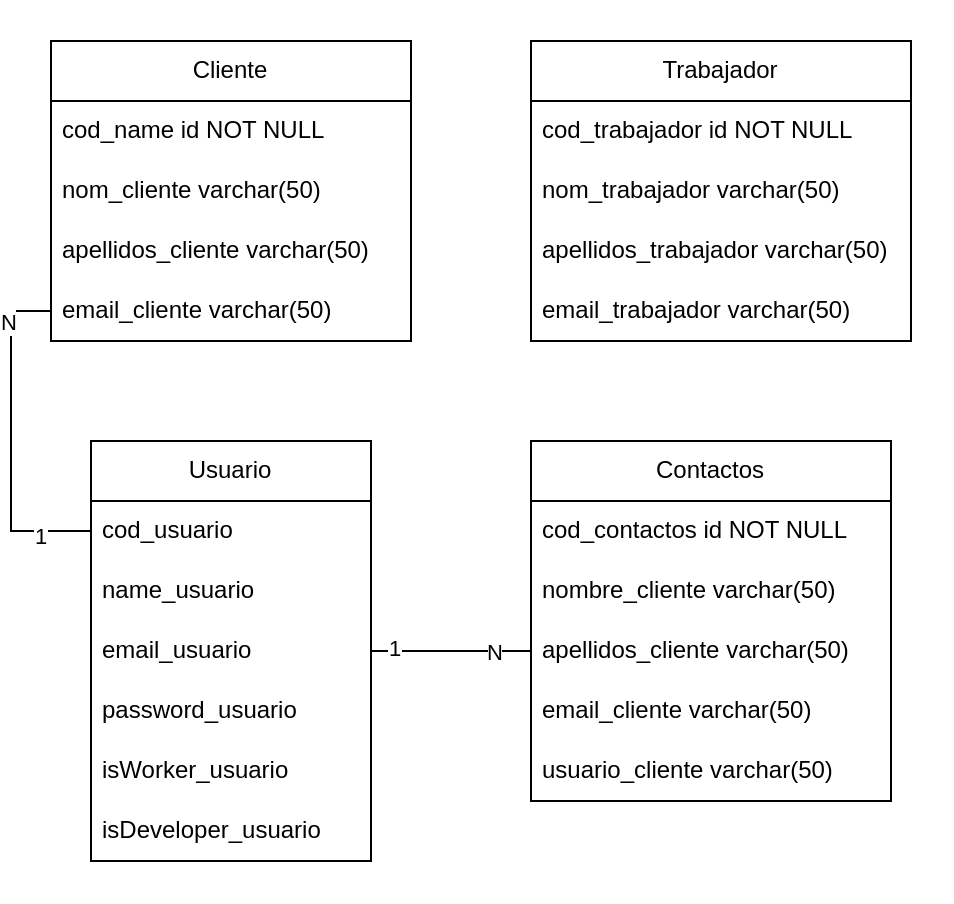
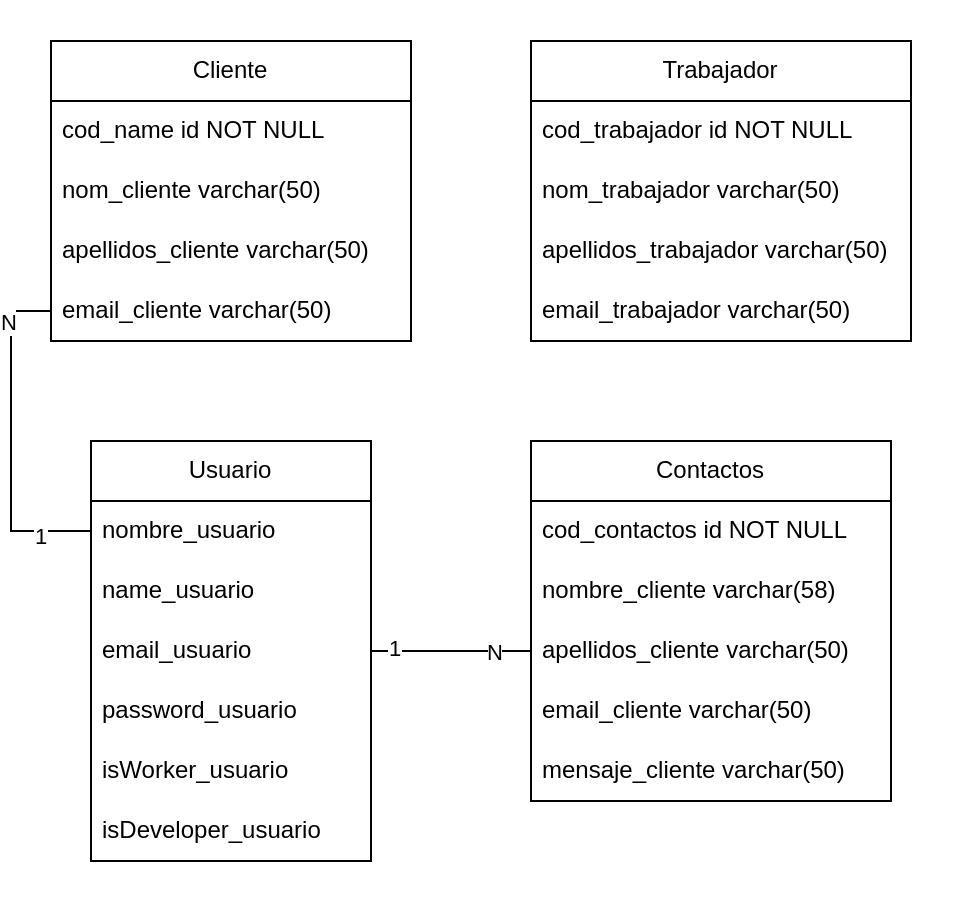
  <mxCell id="0" />
  <mxCell id="1" parent="0" />
  <mxCell id="2" value="Cliente" style="swimlane;fontStyle=0;childLayout=stackLayout;horizontal=1;startSize=30;horizontalStack=0;resizeParent=1;resizeParentMax=0;resizeLast=0;collapsible=1;marginBottom=0;whiteSpace=wrap;html=1;" parent="1" vertex="1"><mxGeometry x="20" y="20" width="180" height="150" as="geometry" /></mxCell>
  <mxCell id="3" value="cod_name id NOT NULL" style="text;strokeColor=none;fillColor=none;align=left;verticalAlign=middle;spacingLeft=4;spacingRight=4;overflow=hidden;points=[[0,0.5],[1,0.5]];portConstraint=eastwest;rotatable=0;whiteSpace=wrap;html=1;" parent="2" vertex="1"><mxGeometry y="30" width="180" height="30" as="geometry" /></mxCell>
  <mxCell id="4" value="nom_cliente varchar(50)" style="text;strokeColor=none;fillColor=none;align=left;verticalAlign=middle;spacingLeft=4;spacingRight=4;overflow=hidden;points=[[0,0.5],[1,0.5]];portConstraint=eastwest;rotatable=0;whiteSpace=wrap;html=1;" parent="2" vertex="1"><mxGeometry y="60" width="180" height="30" as="geometry" /></mxCell>
  <mxCell id="5" value="apellidos_cliente varchar(50)" style="text;strokeColor=none;fillColor=none;align=left;verticalAlign=middle;spacingLeft=4;spacingRight=4;overflow=hidden;points=[[0,0.5],[1,0.5]];portConstraint=eastwest;rotatable=0;whiteSpace=wrap;html=1;" parent="2" vertex="1"><mxGeometry y="90" width="180" height="30" as="geometry" /></mxCell>
  <mxCell id="6" value="email_cliente varchar(50)" style="text;strokeColor=none;fillColor=none;align=left;verticalAlign=middle;spacingLeft=4;spacingRight=4;overflow=hidden;points=[[0,0.5],[1,0.5]];portConstraint=eastwest;rotatable=0;whiteSpace=wrap;html=1;" vertex="1" parent="2"><mxGeometry y="120" width="180" height="30" as="geometry" /></mxCell>
  <mxCell id="7" value="Trabajador" style="swimlane;fontStyle=0;childLayout=stackLayout;horizontal=1;startSize=30;horizontalStack=0;resizeParent=1;resizeParentMax=0;resizeLast=0;collapsible=1;marginBottom=0;whiteSpace=wrap;html=1;" parent="1" vertex="1"><mxGeometry x="260" y="20" width="190" height="150" as="geometry" /></mxCell>
  <mxCell id="8" value="cod_trabajador id NOT NULL" style="text;strokeColor=none;fillColor=none;align=left;verticalAlign=middle;spacingLeft=4;spacingRight=4;overflow=hidden;points=[[0,0.5],[1,0.5]];portConstraint=eastwest;rotatable=0;whiteSpace=wrap;html=1;" parent="7" vertex="1"><mxGeometry y="30" width="190" height="30" as="geometry" /></mxCell>
  <mxCell id="9" value="nom_trabajador varchar(50)" style="text;strokeColor=none;fillColor=none;align=left;verticalAlign=middle;spacingLeft=4;spacingRight=4;overflow=hidden;points=[[0,0.5],[1,0.5]];portConstraint=eastwest;rotatable=0;whiteSpace=wrap;html=1;" parent="7" vertex="1"><mxGeometry y="60" width="190" height="30" as="geometry" /></mxCell>
  <mxCell id="10" value="apellidos_trabajador varchar(50)" style="text;strokeColor=none;fillColor=none;align=left;verticalAlign=middle;spacingLeft=4;spacingRight=4;overflow=hidden;points=[[0,0.5],[1,0.5]];portConstraint=eastwest;rotatable=0;whiteSpace=wrap;html=1;" parent="7" vertex="1"><mxGeometry y="90" width="190" height="30" as="geometry" /></mxCell>
  <mxCell id="11" value="email_trabajador varchar(50)" style="text;strokeColor=none;fillColor=none;align=left;verticalAlign=middle;spacingLeft=4;spacingRight=4;overflow=hidden;points=[[0,0.5],[1,0.5]];portConstraint=eastwest;rotatable=0;whiteSpace=wrap;html=1;" vertex="1" parent="7"><mxGeometry y="120" width="190" height="30" as="geometry" /></mxCell>
  <mxCell id="12" value="Usuario" style="swimlane;fontStyle=0;childLayout=stackLayout;horizontal=1;startSize=30;horizontalStack=0;resizeParent=1;resizeParentMax=0;resizeLast=0;collapsible=1;marginBottom=0;whiteSpace=wrap;html=1;" vertex="1" parent="1"><mxGeometry x="40" y="220" width="140" height="210" as="geometry" /></mxCell>
- <mxCell id="13" value="cod_usuario" style="text;strokeColor=none;fillColor=none;align=left;verticalAlign=middle;spacingLeft=4;spacingRight=4;overflow=hidden;points=[[0,0.5],[1,0.5]];portConstraint=eastwest;rotatable=0;whiteSpace=wrap;html=1;" vertex="1" parent="12"><mxGeometry y="30" width="140" height="30" as="geometry" /></mxCell>
+ <mxCell id="13" value="nombre_usuario" style="text;strokeColor=none;fillColor=none;align=left;verticalAlign=middle;spacingLeft=4;spacingRight=4;overflow=hidden;points=[[0,0.5],[1,0.5]];portConstraint=eastwest;rotatable=0;whiteSpace=wrap;html=1;" vertex="1" parent="12"><mxGeometry y="30" width="140" height="30" as="geometry" /></mxCell>
  <mxCell id="14" value="name_usuario" style="text;strokeColor=none;fillColor=none;align=left;verticalAlign=middle;spacingLeft=4;spacingRight=4;overflow=hidden;points=[[0,0.5],[1,0.5]];portConstraint=eastwest;rotatable=0;whiteSpace=wrap;html=1;" vertex="1" parent="12"><mxGeometry y="60" width="140" height="30" as="geometry" /></mxCell>
  <mxCell id="15" value="email_usuario" style="text;strokeColor=none;fillColor=none;align=left;verticalAlign=middle;spacingLeft=4;spacingRight=4;overflow=hidden;points=[[0,0.5],[1,0.5]];portConstraint=eastwest;rotatable=0;whiteSpace=wrap;html=1;" vertex="1" parent="12"><mxGeometry y="90" width="140" height="30" as="geometry" /></mxCell>
  <mxCell id="16" value="password_usuario" style="text;strokeColor=none;fillColor=none;align=left;verticalAlign=middle;spacingLeft=4;spacingRight=4;overflow=hidden;points=[[0,0.5],[1,0.5]];portConstraint=eastwest;rotatable=0;whiteSpace=wrap;html=1;" vertex="1" parent="12"><mxGeometry y="120" width="140" height="30" as="geometry" /></mxCell>
  <mxCell id="17" value="isWorker_usuario" style="text;strokeColor=none;fillColor=none;align=left;verticalAlign=middle;spacingLeft=4;spacingRight=4;overflow=hidden;points=[[0,0.5],[1,0.5]];portConstraint=eastwest;rotatable=0;whiteSpace=wrap;html=1;" vertex="1" parent="12"><mxGeometry y="150" width="140" height="30" as="geometry" /></mxCell>
  <mxCell id="18" value="isDeveloper_usuario" style="text;strokeColor=none;fillColor=none;align=left;verticalAlign=middle;spacingLeft=4;spacingRight=4;overflow=hidden;points=[[0,0.5],[1,0.5]];portConstraint=eastwest;rotatable=0;whiteSpace=wrap;html=1;" vertex="1" parent="12"><mxGeometry y="180" width="140" height="30" as="geometry" /></mxCell>
  <mxCell id="19" value="Contactos" style="swimlane;fontStyle=0;childLayout=stackLayout;horizontal=1;startSize=30;horizontalStack=0;resizeParent=1;resizeParentMax=0;resizeLast=0;collapsible=1;marginBottom=0;whiteSpace=wrap;html=1;" vertex="1" parent="1"><mxGeometry x="260" y="220" width="180" height="180" as="geometry" /></mxCell>
  <mxCell id="20" value="cod_contactos id NOT NULL" style="text;strokeColor=none;fillColor=none;align=left;verticalAlign=middle;spacingLeft=4;spacingRight=4;overflow=hidden;points=[[0,0.5],[1,0.5]];portConstraint=eastwest;rotatable=0;whiteSpace=wrap;html=1;" vertex="1" parent="19"><mxGeometry y="30" width="180" height="30" as="geometry" /></mxCell>
- <mxCell id="21" value="nombre_cliente varchar(50)" style="text;strokeColor=none;fillColor=none;align=left;verticalAlign=middle;spacingLeft=4;spacingRight=4;overflow=hidden;points=[[0,0.5],[1,0.5]];portConstraint=eastwest;rotatable=0;whiteSpace=wrap;html=1;" vertex="1" parent="19"><mxGeometry y="60" width="180" height="30" as="geometry" /></mxCell>
+ <mxCell id="21" value="nombre_cliente varchar(58)" style="text;strokeColor=none;fillColor=none;align=left;verticalAlign=middle;spacingLeft=4;spacingRight=4;overflow=hidden;points=[[0,0.5],[1,0.5]];portConstraint=eastwest;rotatable=0;whiteSpace=wrap;html=1;" vertex="1" parent="19"><mxGeometry y="60" width="180" height="30" as="geometry" /></mxCell>
  <mxCell id="22" value="apellidos_cliente varchar(50)" style="text;strokeColor=none;fillColor=none;align=left;verticalAlign=middle;spacingLeft=4;spacingRight=4;overflow=hidden;points=[[0,0.5],[1,0.5]];portConstraint=eastwest;rotatable=0;whiteSpace=wrap;html=1;" vertex="1" parent="19"><mxGeometry y="90" width="180" height="30" as="geometry" /></mxCell>
  <mxCell id="23" value="email_cliente varchar(50)" style="text;strokeColor=none;fillColor=none;align=left;verticalAlign=middle;spacingLeft=4;spacingRight=4;overflow=hidden;points=[[0,0.5],[1,0.5]];portConstraint=eastwest;rotatable=0;whiteSpace=wrap;html=1;" vertex="1" parent="19"><mxGeometry y="120" width="180" height="30" as="geometry" /></mxCell>
- <mxCell id="24" value="usuario_cliente varchar(50)" style="text;strokeColor=none;fillColor=none;align=left;verticalAlign=middle;spacingLeft=4;spacingRight=4;overflow=hidden;points=[[0,0.5],[1,0.5]];portConstraint=eastwest;rotatable=0;whiteSpace=wrap;html=1;" vertex="1" parent="19"><mxGeometry y="150" width="180" height="30" as="geometry" /></mxCell>
+ <mxCell id="24" value="mensaje_cliente varchar(50)" style="text;strokeColor=none;fillColor=none;align=left;verticalAlign=middle;spacingLeft=4;spacingRight=4;overflow=hidden;points=[[0,0.5],[1,0.5]];portConstraint=eastwest;rotatable=0;whiteSpace=wrap;html=1;" vertex="1" parent="19"><mxGeometry y="150" width="180" height="30" as="geometry" /></mxCell>
  <mxCell id="25" style="edgeStyle=orthogonalEdgeStyle;rounded=0;orthogonalLoop=1;jettySize=auto;html=1;entryX=1;entryY=0.5;entryDx=0;entryDy=0;endArrow=none;endFill=0;startArrow=none;startFill=0;" edge="1" parent="1" source="22" target="15"><mxGeometry relative="1" as="geometry" /></mxCell>
  <mxCell id="26" value="1" style="edgeLabel;html=1;align=center;verticalAlign=middle;resizable=0;points=[];" vertex="1" connectable="0" parent="25"><mxGeometry x="0.718" y="-2" relative="1" as="geometry"><mxPoint as="offset" /></mxGeometry></mxCell>
  <mxCell id="27" value="N" style="edgeLabel;html=1;align=center;verticalAlign=middle;resizable=0;points=[];" vertex="1" connectable="0" parent="25"><mxGeometry x="-0.52" relative="1" as="geometry"><mxPoint as="offset" /></mxGeometry></mxCell>
  <mxCell id="28" style="edgeStyle=orthogonalEdgeStyle;rounded=0;orthogonalLoop=1;jettySize=auto;html=1;entryX=0;entryY=0.5;entryDx=0;entryDy=0;endArrow=none;endFill=0;startArrow=none;startFill=0;" edge="1" parent="1" source="6" target="13"><mxGeometry relative="1" as="geometry" /></mxCell>
  <mxCell id="29" value="N" style="edgeLabel;html=1;align=center;verticalAlign=middle;resizable=0;points=[];" vertex="1" connectable="0" parent="28"><mxGeometry x="-0.704" y="-2" relative="1" as="geometry"><mxPoint as="offset" /></mxGeometry></mxCell>
  <mxCell id="30" value="1" style="edgeLabel;html=1;align=center;verticalAlign=middle;resizable=0;points=[];" vertex="1" connectable="0" parent="28"><mxGeometry x="0.696" y="-2" relative="1" as="geometry"><mxPoint as="offset" /></mxGeometry></mxCell>
